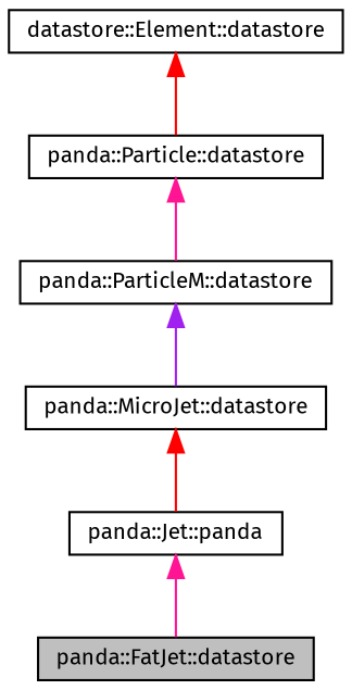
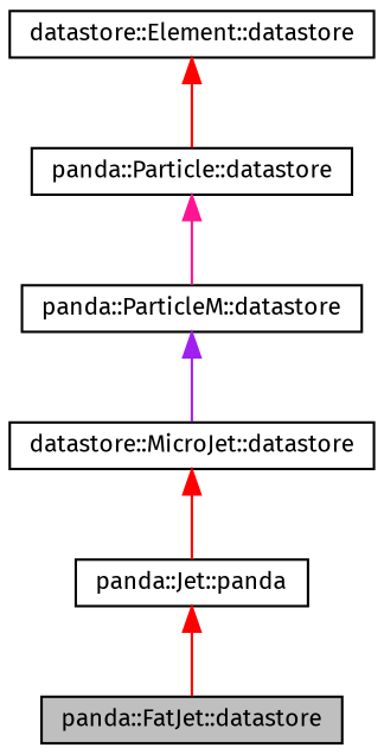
  digraph {
    fontname="Fira Sans"
    node [color=black fillcolor=white fontname="Fira Sans" fontsize=10 shape=record style=filled]
    edge [color=deeppink dir=back fontname="Fira Sans" fontsize=10 labelfontname=Helvetica labelfontsize=10 style=solid]
    n1 [fillcolor=grey75 fontcolor=black height=0.2 label="panda::FatJet::datastore" width=0.4]
    n2 [height=0.2 label="panda::Jet::panda" width=0.4]
-   n3 [height=0.2 label="panda::MicroJet::datastore" width=0.4]
+   n3 [height=0.2 label="datastore::MicroJet::datastore" width=0.4]
    n4 [height=0.2 label="panda::ParticleM::datastore" width=0.4]
    n5 [height=0.2 label="panda::Particle::datastore" width=0.4]
    n6 [height=0.2 label="datastore::Element::datastore" width=0.4]
-   n2 -> n1
+   n2 -> n1 [color=red]
    n3 -> n2 [color=red]
    n4 -> n3 [color=purple]
    n5 -> n4
    n6 -> n5 [color=red]
  }
